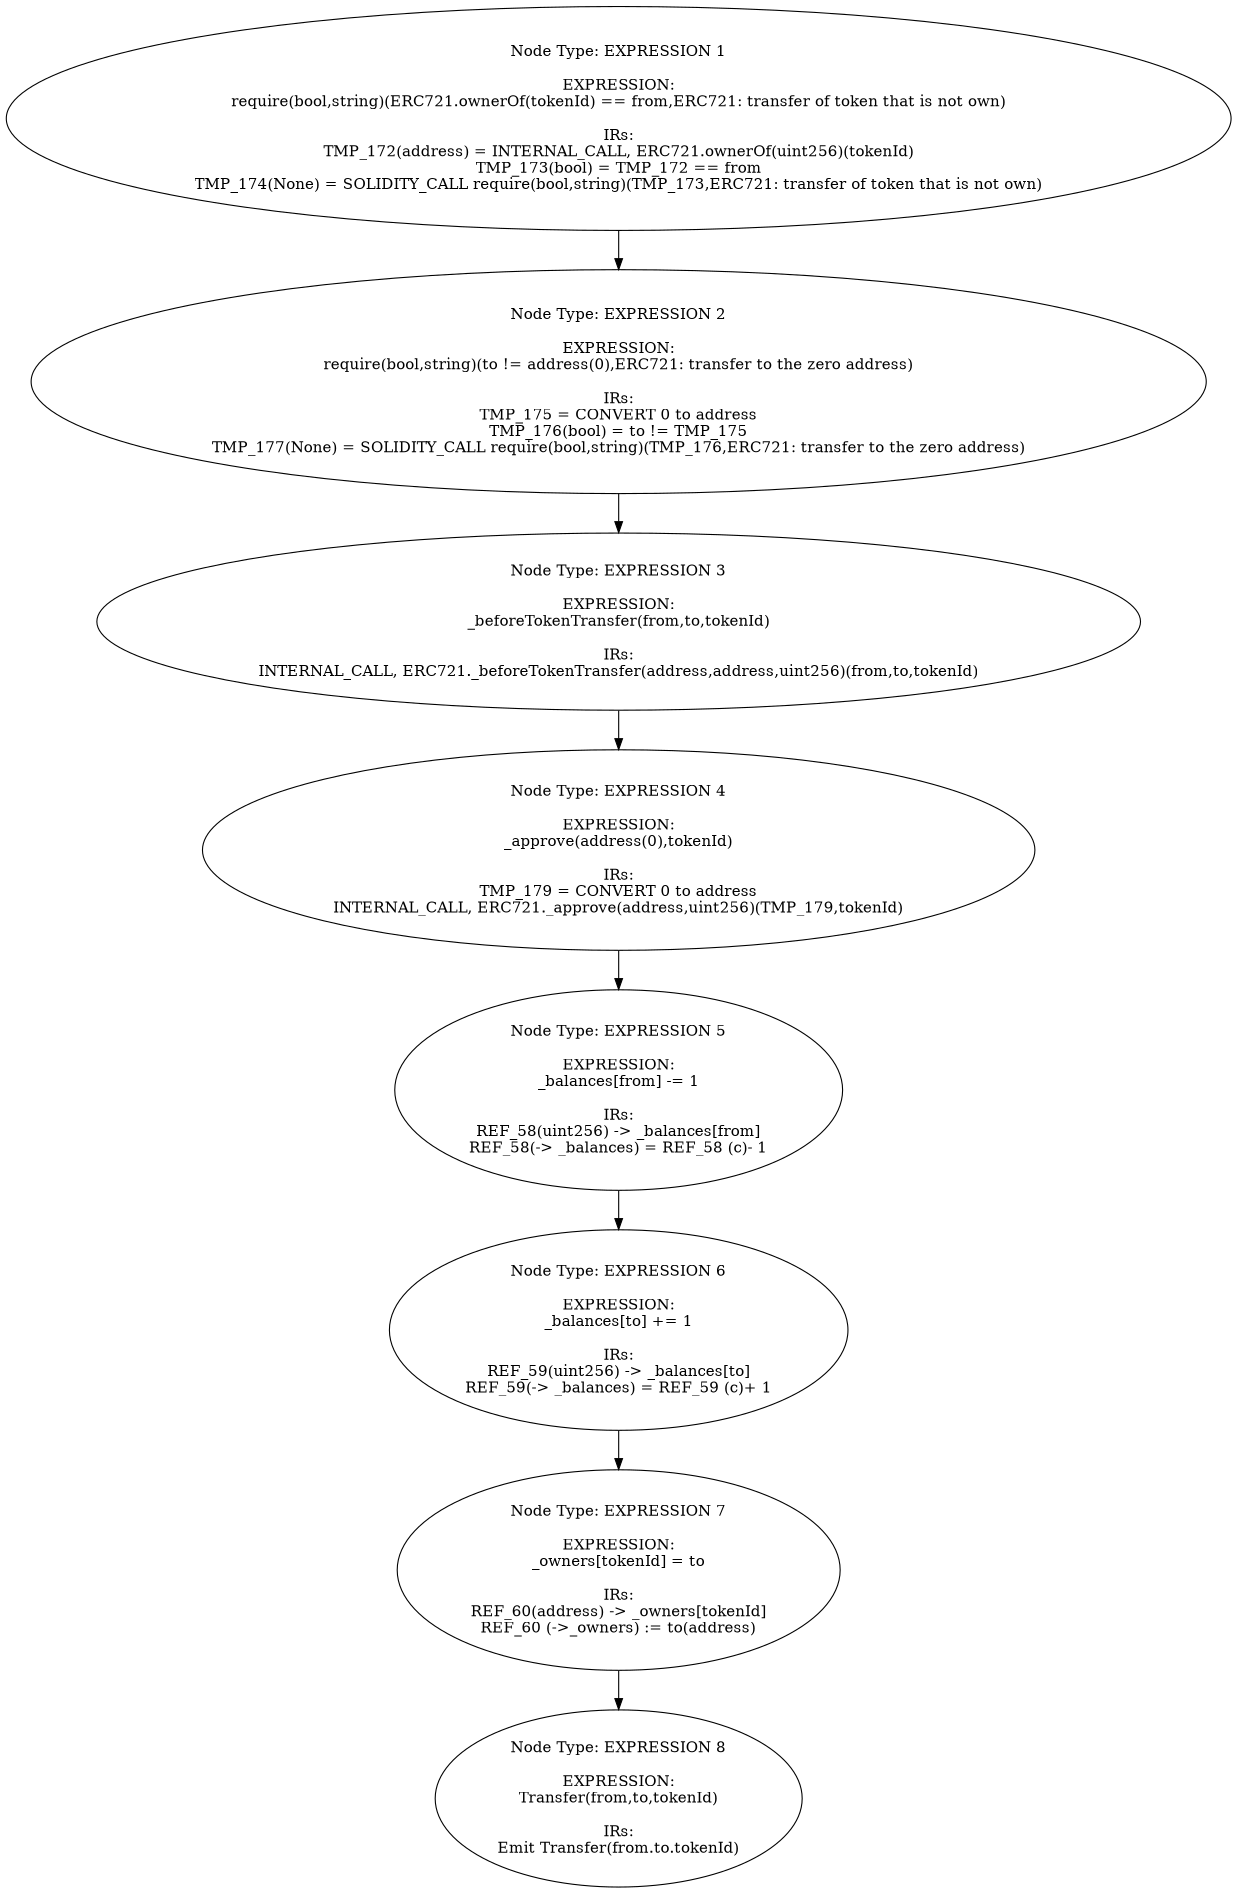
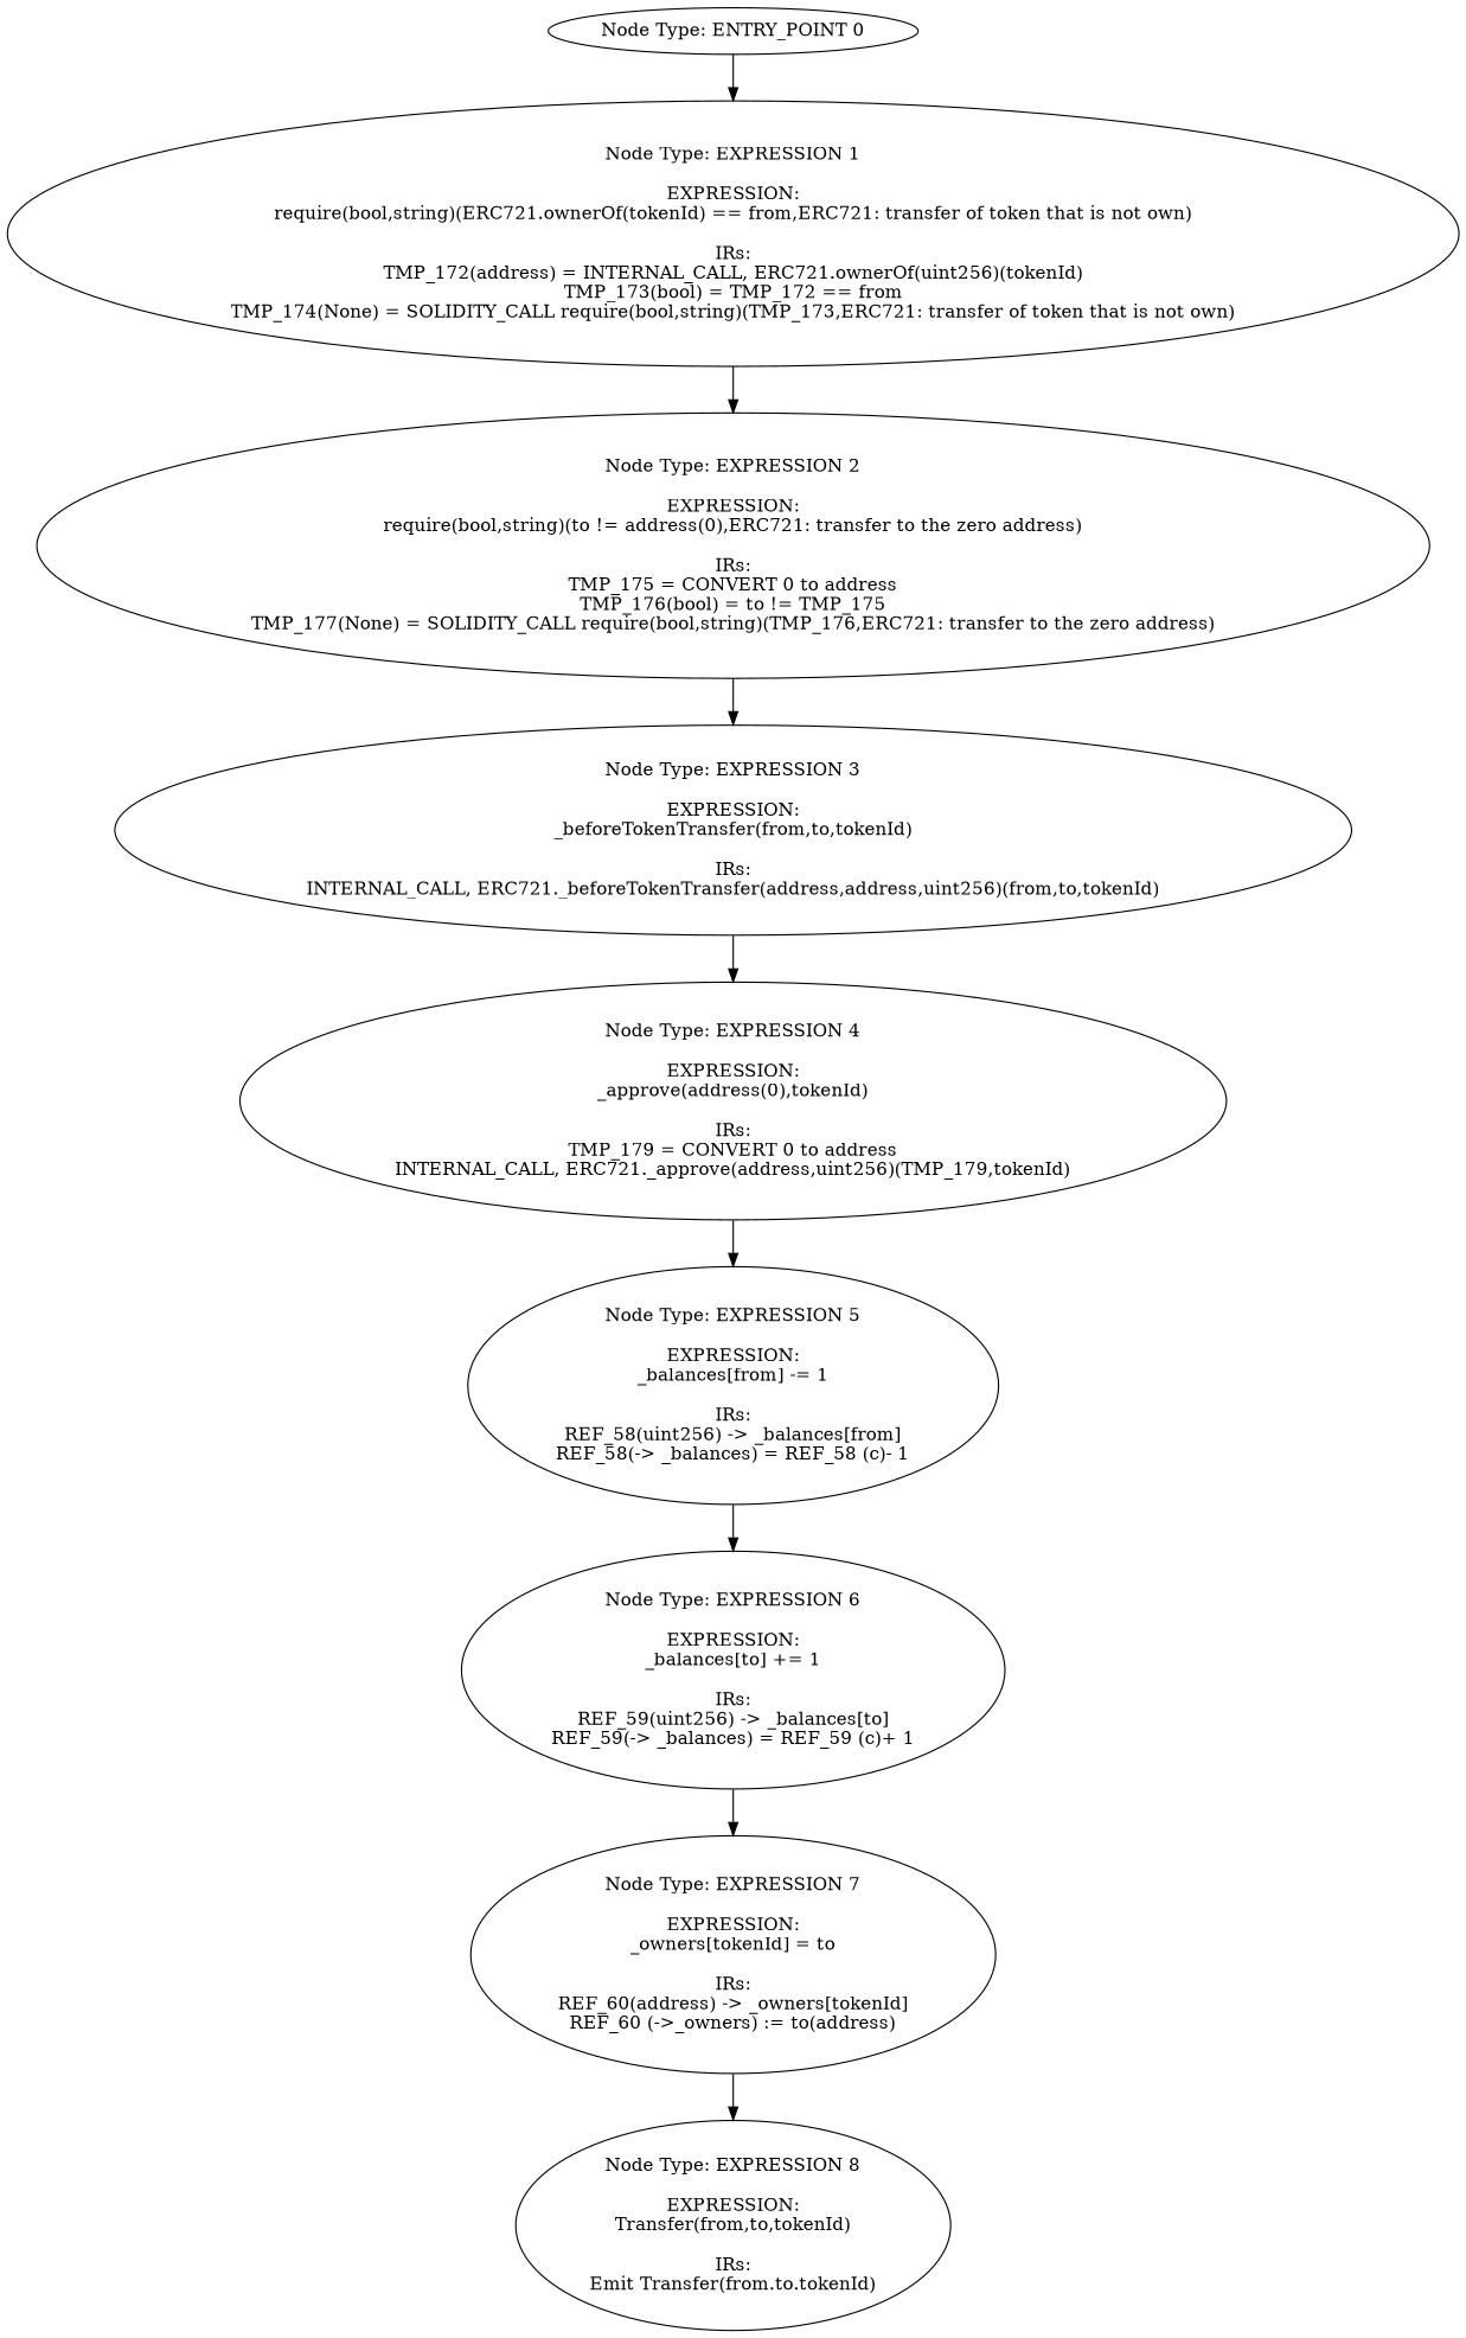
  digraph {
+   n1 [label="Node Type: ENTRY_POINT 0\n"]
    n2 [label="Node Type: EXPRESSION 1\n\nEXPRESSION:\nrequire(bool,string)(ERC721.ownerOf(tokenId) == from,ERC721: transfer of token that is not own)\n\nIRs:\nTMP_172(address) = INTERNAL_CALL, ERC721.ownerOf(uint256)(tokenId)\nTMP_173(bool) = TMP_172 == from\nTMP_174(None) = SOLIDITY_CALL require(bool,string)(TMP_173,ERC721: transfer of token that is not own)"]
    n3 [label="Node Type: EXPRESSION 2\n\nEXPRESSION:\nrequire(bool,string)(to != address(0),ERC721: transfer to the zero address)\n\nIRs:\nTMP_175 = CONVERT 0 to address\nTMP_176(bool) = to != TMP_175\nTMP_177(None) = SOLIDITY_CALL require(bool,string)(TMP_176,ERC721: transfer to the zero address)"]
    n4 [label="Node Type: EXPRESSION 3\n\nEXPRESSION:\n_beforeTokenTransfer(from,to,tokenId)\n\nIRs:\nINTERNAL_CALL, ERC721._beforeTokenTransfer(address,address,uint256)(from,to,tokenId)"]
    n5 [label="Node Type: EXPRESSION 4\n\nEXPRESSION:\n_approve(address(0),tokenId)\n\nIRs:\nTMP_179 = CONVERT 0 to address\nINTERNAL_CALL, ERC721._approve(address,uint256)(TMP_179,tokenId)"]
    n6 [label="Node Type: EXPRESSION 5\n\nEXPRESSION:\n_balances[from] -= 1\n\nIRs:\nREF_58(uint256) -> _balances[from]\nREF_58(-> _balances) = REF_58 (c)- 1"]
    n7 [label="Node Type: EXPRESSION 6\n\nEXPRESSION:\n_balances[to] += 1\n\nIRs:\nREF_59(uint256) -> _balances[to]\nREF_59(-> _balances) = REF_59 (c)+ 1"]
    n8 [label="Node Type: EXPRESSION 7\n\nEXPRESSION:\n_owners[tokenId] = to\n\nIRs:\nREF_60(address) -> _owners[tokenId]\nREF_60 (->_owners) := to(address)"]
    n9 [label="Node Type: EXPRESSION 8\n\nEXPRESSION:\nTransfer(from,to,tokenId)\n\nIRs:\nEmit Transfer(from.to.tokenId)"]
+   n1 -> n2
    n2 -> n3
    n3 -> n4
    n4 -> n5
    n5 -> n6
    n6 -> n7
    n7 -> n8
    n8 -> n9
  }
